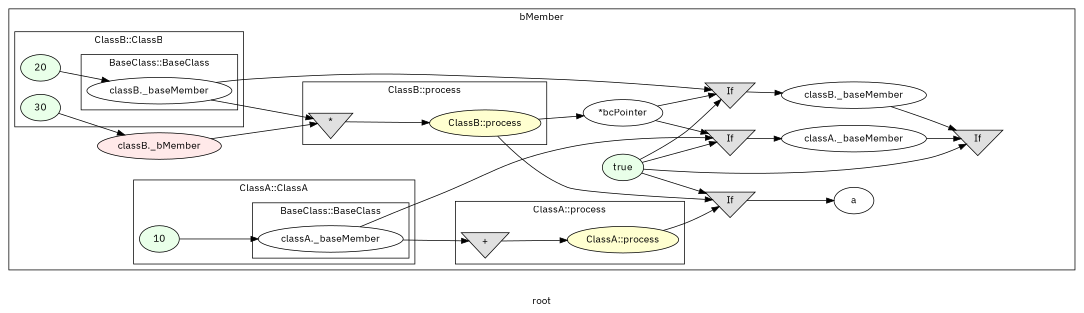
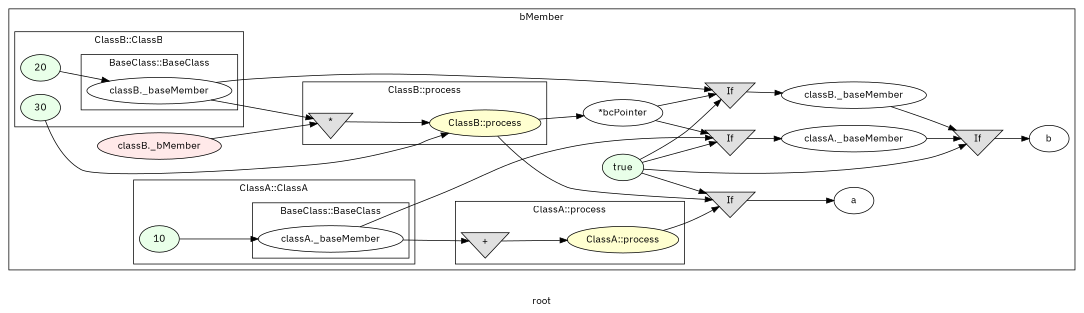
  digraph {
    fontname="IBM Plex Sans"
    label=root
    rankdir=LR
    node [fontname="IBM Plex Sans" style=filled]
    edge [fontname="IBM Plex Sans"]
    n1 [label="classA._baseMember" startingline=9 style=""]
    n2 [fillcolor="#E9FFE9" label=10 startinglines=21]
    n3 [label="classB._baseMember" startingline=9 style=""]
    n4 [fillcolor="#E9FFE9" label=20 startinglines=36]
    n5 [fillcolor="#E9FFE9" label=30 startinglines=36]
    n6 [fillcolor="#E0E0E0" label="+" shape=invtriangle startinglines=26]
    n7 [fillcolor="#FFFFD0" label="ClassA::process" startinglines=26]
    n8 [fillcolor="#E0E0E0" label="*" shape=invtriangle startinglines=41]
    n9 [fillcolor="#FFFFD0" label="ClassB::process" startinglines=41]
    n10 [fillcolor="#FFE9E9" label="classB._bMember" startinglines=36]
    n11 [fillcolor="#E9FFE9" label=true startinglines=51]
    n12 [fillcolor="#E0E0E0" label=If shape=invtriangle startinglines=41]
    n13 [label=a startingline=41 style=""]
    n14 [label="*bcPointer" startingline=61 style=""]
    n15 [fillcolor="#E0E0E0" label=If shape=invtriangle startinglines=61]
    n16 [label="classA._baseMember" startingline=61 style=""]
    n17 [fillcolor="#E0E0E0" label=If shape=invtriangle startinglines=61]
    n18 [label="classB._baseMember" startingline=61 style=""]
+   n19 [label=b startingline=62 style=""]
    n20 [fillcolor="#E0E0E0" label=If shape=invtriangle startinglines=62]
    subgraph cluster_1 {
      label=bMember
      parent=G
      startinglines="39_45_45"
      n10
      n11
      n12
      n13
      n14
      n15
      n16
      n17
      n18
+     n19
      n20
      subgraph cluster_2 {
        label="ClassA::ClassA"
        parent=cluster_1
        startinglines="45_47_48"
        n2
        subgraph cluster_3 {
          label="BaseClass::BaseClass"
          parent=cluster_2
          startinglines="47_48_21"
          n1
        }
      }
      subgraph cluster_4 {
        label="ClassB::ClassB"
        parent=cluster_1
        startinglines="21_9_49"
        n4
        n5
        subgraph cluster_5 {
          label="BaseClass::BaseClass"
          parent=cluster_4
          startinglines="9_49_36"
          n3
        }
      }
      subgraph cluster_6 {
        label="ClassA::process"
        parent=cluster_1
        startinglines="53_57_60"
        n6
        n7
      }
      subgraph cluster_7 {
        label="ClassB::process"
        parent=cluster_1
        startinglines="57_60_26"
        n8
        n9
      }
    }
    n1 -> n6
    n1 -> n15
    n2 -> n1
    n3 -> n8
    n3 -> n17
    n4 -> n3
-   n5 -> n10
+   n5 -> n9
    n6 -> n7
    n7 -> n12
    n8 -> n9
    n9 -> n12
    n9 -> n14
    n10 -> n8
    n11 -> n12
    n11 -> n15
    n11 -> n17
    n11 -> n20
    n12 -> n13
    n14 -> n15
    n14 -> n17
    n15 -> n16
    n16 -> n20
    n17 -> n18
    n18 -> n20
+   n20 -> n19
  }
